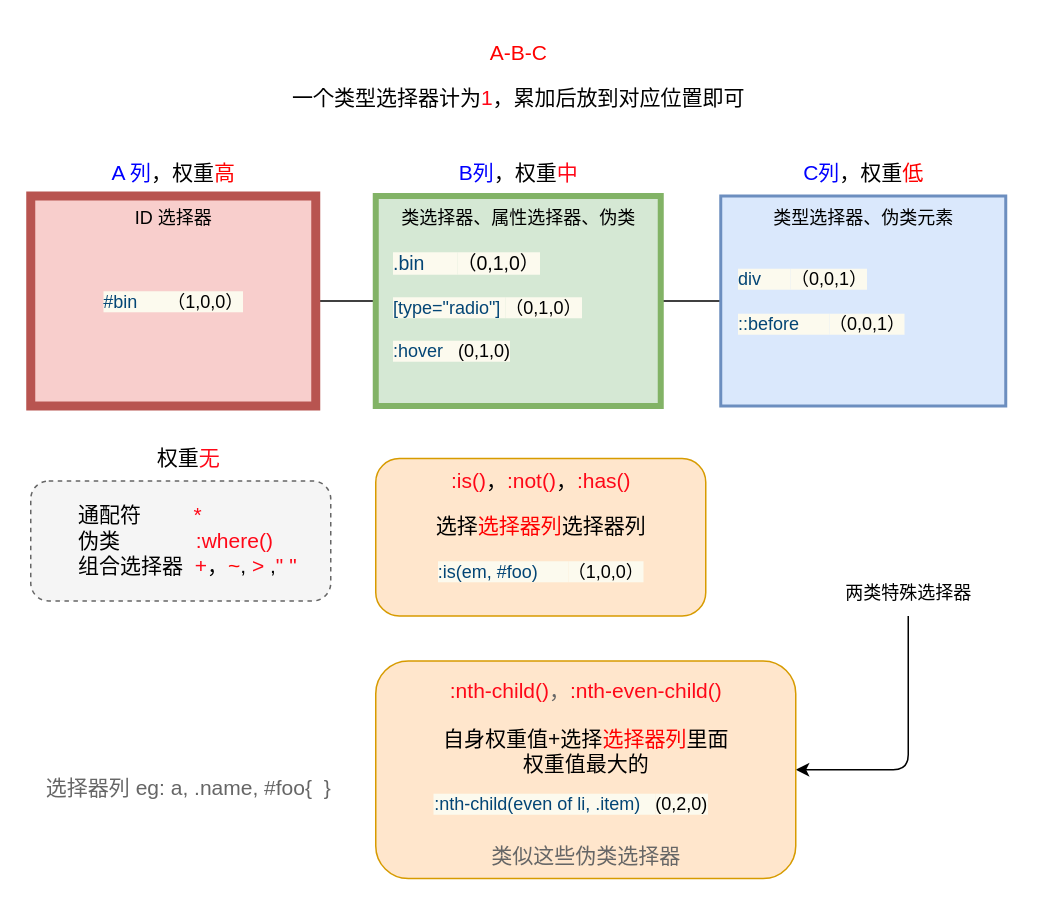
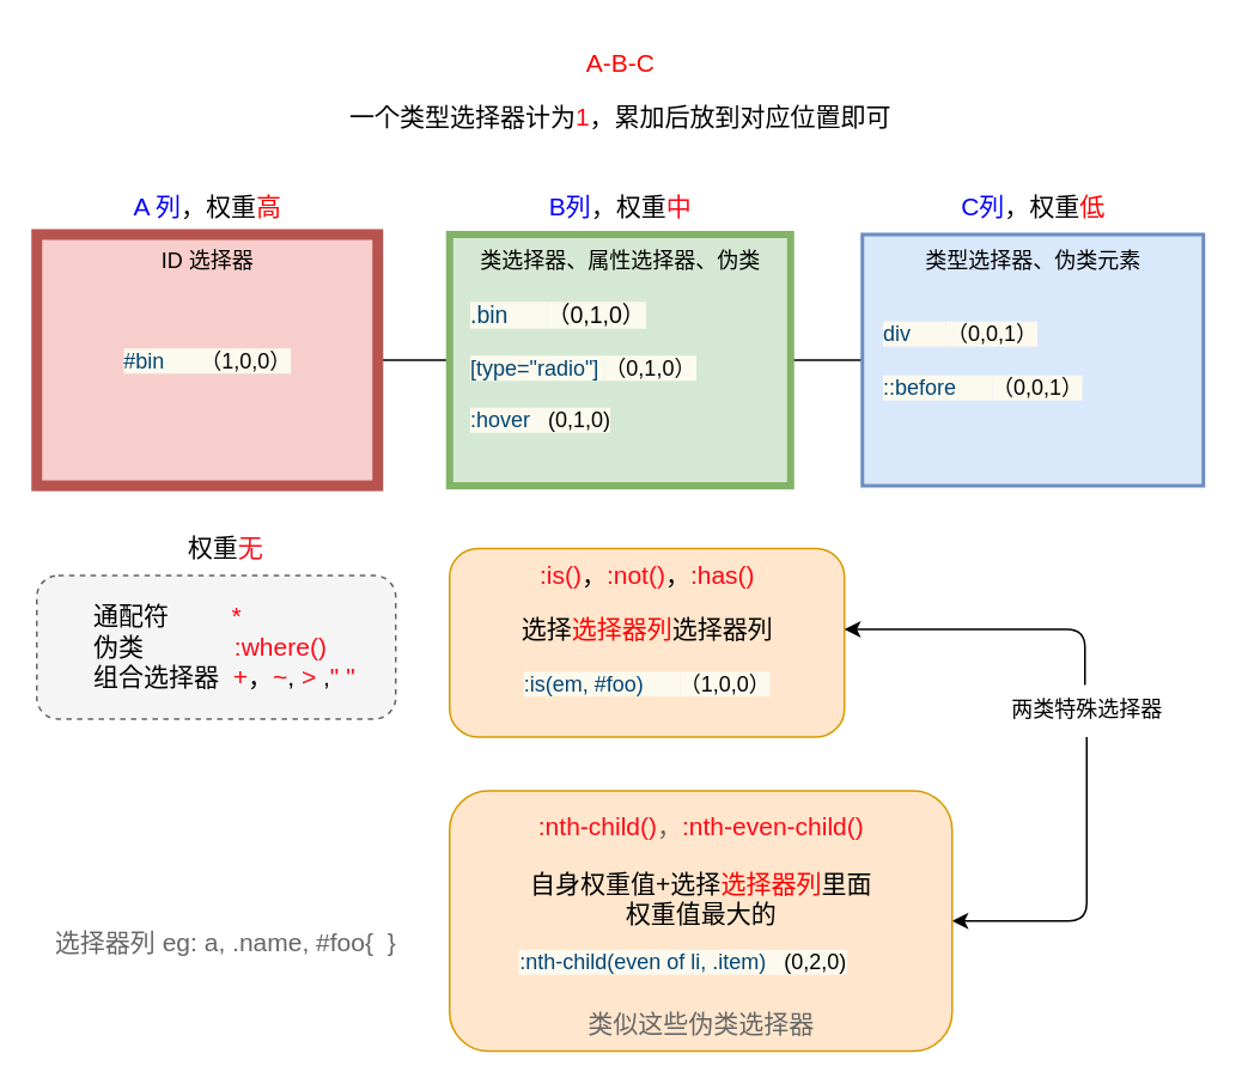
  <mxCell id="0" />
  <mxCell id="1" parent="0" />
  <mxCell id="2" style="edgeStyle=orthogonalEdgeStyle;rounded=0;orthogonalLoop=1;jettySize=auto;html=1;entryX=0;entryY=0.5;entryDx=0;entryDy=0;endArrow=none;endFill=0;" parent="1" source="3" target="6" edge="1"><mxGeometry relative="1" as="geometry" /></mxCell>
  <mxCell id="3" value="" style="rounded=0;whiteSpace=wrap;html=1;fillColor=#f8cecc;strokeColor=#b85450;strokeWidth=6;" parent="1" vertex="1"><mxGeometry x="20" y="130" width="190" height="140" as="geometry" /></mxCell>
  <mxCell id="4" value="&lt;span style=&quot;&quot;&gt;ID 选择器&lt;/span&gt;" style="text;html=1;align=center;verticalAlign=middle;resizable=0;points=[];autosize=1;strokeColor=none;fillColor=none;" parent="1" vertex="1"><mxGeometry x="80" y="130" width="70" height="30" as="geometry" /></mxCell>
  <mxCell id="5" style="edgeStyle=orthogonalEdgeStyle;rounded=0;orthogonalLoop=1;jettySize=auto;html=1;entryX=0;entryY=0.5;entryDx=0;entryDy=0;endArrow=none;endFill=0;" parent="1" source="6" target="7" edge="1"><mxGeometry relative="1" as="geometry" /></mxCell>
  <mxCell id="6" value="" style="rounded=0;whiteSpace=wrap;html=1;fillColor=#d5e8d4;strokeColor=#82b366;strokeWidth=4;" parent="1" vertex="1"><mxGeometry x="250" y="130" width="190" height="140" as="geometry" /></mxCell>
  <mxCell id="7" value="" style="rounded=0;whiteSpace=wrap;html=1;fillColor=#dae8fc;strokeColor=#6c8ebf;strokeWidth=2;" parent="1" vertex="1"><mxGeometry x="480" y="130" width="190" height="140" as="geometry" /></mxCell>
  <mxCell id="8" value="类型选择器、伪类元素" style="text;html=1;align=center;verticalAlign=middle;resizable=0;points=[];autosize=1;strokeColor=none;fillColor=none;" parent="1" vertex="1"><mxGeometry x="505" y="130" width="140" height="30" as="geometry" /></mxCell>
  <mxCell id="9" value="&lt;font style=&quot;font-size: 14px;&quot;&gt;&lt;font style=&quot;font-size: 14px;&quot; color=&quot;#0000ff&quot;&gt;A 列&lt;/font&gt;，权重&lt;font style=&quot;font-size: 14px;&quot; color=&quot;#ff0000&quot;&gt;高&lt;/font&gt;&lt;/font&gt;" style="text;html=1;align=center;verticalAlign=middle;resizable=0;points=[];autosize=1;strokeColor=none;fillColor=none;" parent="1" vertex="1"><mxGeometry x="60" y="100" width="110" height="30" as="geometry" /></mxCell>
  <mxCell id="10" value="&lt;font style=&quot;font-size: 14px;&quot;&gt;&lt;font style=&quot;font-size: 14px;&quot; color=&quot;#0000ff&quot;&gt;B列&lt;/font&gt;，权重&lt;font style=&quot;font-size: 14px;&quot; color=&quot;#ff0818&quot;&gt;中&lt;/font&gt;&lt;/font&gt;" style="text;html=1;align=center;verticalAlign=middle;resizable=0;points=[];autosize=1;strokeColor=none;fillColor=none;" parent="1" vertex="1"><mxGeometry x="295" y="100" width="100" height="30" as="geometry" /></mxCell>
  <mxCell id="11" value="&lt;font style=&quot;font-size: 14px;&quot;&gt;&lt;font style=&quot;font-size: 14px;&quot; color=&quot;#0000ff&quot;&gt;C列&lt;/font&gt;，权重&lt;font style=&quot;font-size: 14px;&quot; color=&quot;#ff0000&quot;&gt;低&lt;/font&gt;&lt;/font&gt;" style="text;html=1;align=center;verticalAlign=middle;resizable=0;points=[];autosize=1;strokeColor=none;fillColor=none;" parent="1" vertex="1"><mxGeometry x="525" y="100" width="100" height="30" as="geometry" /></mxCell>
  <mxCell id="12" value="类选择器、属性选择器、伪类" style="text;html=1;align=center;verticalAlign=middle;resizable=0;points=[];autosize=1;strokeColor=none;fillColor=none;" parent="1" vertex="1"><mxGeometry x="255" y="130" width="180" height="30" as="geometry" /></mxCell>
  <mxCell id="13" value="" style="rounded=1;whiteSpace=wrap;html=1;strokeWidth=1;fontSize=14;strokeColor=#d79b00;fillColor=#ffe6cc;" parent="1" vertex="1"><mxGeometry x="250" y="305" width="220" height="105" as="geometry" /></mxCell>
  <mxCell id="14" value=":is()&lt;font color=&quot;#000000&quot;&gt;，&lt;/font&gt;:not()&lt;font color=&quot;#000000&quot;&gt;，&lt;/font&gt;:has()" style="text;html=1;align=center;verticalAlign=middle;resizable=0;points=[];autosize=1;strokeColor=none;fillColor=none;fontSize=14;fontColor=#FF0818;" parent="1" vertex="1"><mxGeometry x="290" y="305" width="140" height="30" as="geometry" /></mxCell>
+ <mxCell id="15" style="edgeStyle=orthogonalEdgeStyle;rounded=1;orthogonalLoop=1;jettySize=auto;html=1;entryX=0.491;entryY=0.033;entryDx=0;entryDy=0;entryPerimeter=0;fontSize=12;fontColor=#000000;endArrow=none;endFill=0;startArrow=classic;startFill=1;" edge="1" parent="1" source="16" target="35"><mxGeometry relative="1" as="geometry" /></mxCell>
  <mxCell id="16" value="选择&lt;font color=&quot;#ff0000&quot;&gt;选择器列&lt;/font&gt;选择器列" style="text;html=1;align=center;verticalAlign=middle;resizable=0;points=[];autosize=1;strokeColor=none;fillColor=none;fontSize=14;fontColor=#000000;" parent="1" vertex="1"><mxGeometry x="250" y="335" width="220" height="30" as="geometry" /></mxCell>
  <mxCell id="17" value="&lt;font style=&quot;font-size: 12px;&quot;&gt;&lt;span style=&quot;color: rgb(3, 69, 117); font-family: sans-serif; text-align: left; background-color: rgb(252, 250, 238);&quot;&gt;:is(em, #foo)&amp;nbsp; &amp;nbsp; &amp;nbsp; &lt;/span&gt;&lt;span style=&quot;font-family: sans-serif; text-align: left; background-color: rgb(252, 250, 238);&quot;&gt;&lt;font style=&quot;font-size: 12px;&quot; color=&quot;#000000&quot;&gt;（1,0,0）&lt;/font&gt;&lt;/span&gt;&lt;/font&gt;" style="text;html=1;align=center;verticalAlign=middle;resizable=0;points=[];autosize=1;strokeColor=none;fillColor=none;fontSize=14;fontColor=#FF0000;" parent="1" vertex="1"><mxGeometry x="275" y="365" width="170" height="30" as="geometry" /></mxCell>
  <mxCell id="18" style="edgeStyle=orthogonalEdgeStyle;rounded=1;orthogonalLoop=1;jettySize=auto;html=1;exitX=1;exitY=0.5;exitDx=0;exitDy=0;fontSize=12;fontColor=#000000;endArrow=none;endFill=0;startArrow=classic;startFill=1;" edge="1" parent="1" source="19" target="35"><mxGeometry relative="1" as="geometry" /></mxCell>
  <mxCell id="19" value="" style="rounded=1;whiteSpace=wrap;html=1;strokeWidth=1;fontSize=14;strokeColor=#d79b00;fillColor=#ffe6cc;" parent="1" vertex="1"><mxGeometry x="250" y="440" width="280" height="145" as="geometry" /></mxCell>
  <mxCell id="20" value="A-B-C" style="text;html=1;align=center;verticalAlign=middle;resizable=0;points=[];autosize=1;strokeColor=none;fillColor=none;fontSize=14;fontColor=#FF0000;" parent="1" vertex="1"><mxGeometry x="315" y="20" width="60" height="30" as="geometry" /></mxCell>
  <mxCell id="21" value="&lt;font color=&quot;#666666&quot;&gt;选择器列 eg: a, .name, #foo{&amp;nbsp; }&lt;/font&gt;" style="text;html=1;align=center;verticalAlign=middle;resizable=0;points=[];autosize=1;strokeColor=none;fillColor=none;fontSize=14;fontColor=#FF0000;" parent="1" vertex="1"><mxGeometry x="20" y="510" width="210" height="30" as="geometry" /></mxCell>
  <mxCell id="22" value="&lt;font color=&quot;#ff0818&quot;&gt;:nth-child()&lt;/font&gt;，&lt;font color=&quot;#ff0818&quot;&gt;:nth-even-child()&lt;/font&gt;" style="text;html=1;align=center;verticalAlign=middle;resizable=0;points=[];autosize=1;strokeColor=none;fillColor=none;fontSize=14;fontColor=#666666;" parent="1" vertex="1"><mxGeometry x="290" y="445" width="200" height="30" as="geometry" /></mxCell>
  <mxCell id="23" value="&lt;font color=&quot;#666666&quot;&gt;类似这些伪类选择器&lt;/font&gt;" style="text;html=1;align=center;verticalAlign=middle;resizable=0;points=[];autosize=1;strokeColor=none;fillColor=none;fontSize=14;fontColor=#FF0818;" parent="1" vertex="1"><mxGeometry x="315" y="555" width="150" height="30" as="geometry" /></mxCell>
  <mxCell id="24" value="自身权重值+选择&lt;font color=&quot;#ff0000&quot;&gt;选择器列&lt;/font&gt;里面&lt;br&gt;权重值最大的" style="text;html=1;align=center;verticalAlign=middle;resizable=0;points=[];autosize=1;strokeColor=none;fillColor=none;fontSize=14;fontColor=#000000;" parent="1" vertex="1"><mxGeometry x="285" y="475" width="210" height="50" as="geometry" /></mxCell>
  <mxCell id="25" value="&lt;font style=&quot;font-size: 12px;&quot;&gt;&lt;span style=&quot;color: rgb(3, 69, 117); font-family: sans-serif; text-align: left; background-color: rgb(252, 250, 238);&quot;&gt;:nth-child(even of li, .item)&amp;nbsp; &amp;nbsp;&lt;/span&gt;&lt;span style=&quot;color: rgb(0, 0, 0); font-family: sans-serif; text-align: left; background-color: rgb(252, 250, 238);&quot;&gt;(0,2,0)&lt;/span&gt;&lt;/font&gt;" style="text;html=1;align=center;verticalAlign=middle;resizable=0;points=[];autosize=1;strokeColor=none;fillColor=none;fontSize=14;fontColor=#666666;" parent="1" vertex="1"><mxGeometry x="270" y="520" width="220" height="30" as="geometry" /></mxCell>
  <mxCell id="26" value="一个类型选择器计为&lt;font color=&quot;#ff0818&quot;&gt;1&lt;/font&gt;，累加后放到对应位置即可" style="text;html=1;align=center;verticalAlign=middle;resizable=0;points=[];autosize=1;strokeColor=none;fillColor=none;fontSize=14;fontColor=#000000;" parent="1" vertex="1"><mxGeometry x="180" y="50" width="330" height="30" as="geometry" /></mxCell>
  <mxCell id="27" value="&lt;font style=&quot;font-size: 12px;&quot;&gt;&lt;span style=&quot;color: rgb(3, 69, 117); font-family: sans-serif; text-align: left; background-color: rgb(252, 250, 238);&quot;&gt;#bin&amp;nbsp; &amp;nbsp; &amp;nbsp;&amp;nbsp;&lt;/span&gt;&lt;span style=&quot;font-family: sans-serif; text-align: left; background-color: rgb(252, 250, 238);&quot;&gt;&lt;font style=&quot;font-size: 12px;&quot; color=&quot;#000000&quot;&gt;（1,0,0）&lt;/font&gt;&lt;/span&gt;&lt;/font&gt;" style="text;html=1;align=center;verticalAlign=middle;resizable=0;points=[];autosize=1;strokeColor=none;fillColor=none;fontSize=14;fontColor=#FF0000;" parent="1" vertex="1"><mxGeometry x="55" y="185" width="120" height="30" as="geometry" /></mxCell>
  <mxCell id="28" value="" style="group" parent="1" vertex="1" connectable="0"><mxGeometry x="260" y="160" width="210" height="88.182" as="geometry" /></mxCell>
  <mxCell id="29" value="&lt;font style=&quot;font-size: 13px;&quot;&gt;&lt;span style=&quot;color: rgb(3, 69, 117); font-family: sans-serif; background-color: rgb(252, 250, 238);&quot;&gt;.bin&amp;nbsp; &amp;nbsp; &amp;nbsp;&amp;nbsp;&lt;/span&gt;&lt;span style=&quot;font-family: sans-serif; background-color: rgb(252, 250, 238);&quot;&gt;&lt;font style=&quot;font-size: 13px;&quot; color=&quot;#000000&quot;&gt;（0,1,0）&lt;/font&gt;&lt;/span&gt;&lt;/font&gt;" style="text;html=1;align=left;verticalAlign=middle;resizable=0;points=[];autosize=1;strokeColor=none;fillColor=none;fontSize=14;fontColor=#FF0000;" parent="28" vertex="1"><mxGeometry width="120" height="30" as="geometry" /></mxCell>
  <mxCell id="30" value="&lt;font style=&quot;font-size: 12px;&quot;&gt;&lt;span style=&quot;color: rgb(3, 69, 117); font-family: sans-serif; background-color: rgb(252, 250, 238);&quot;&gt;[type=&quot;radio&quot;]&amp;nbsp;&lt;/span&gt;&lt;span style=&quot;font-family: sans-serif; background-color: rgb(252, 250, 238);&quot;&gt;&lt;font style=&quot;font-size: 12px;&quot; color=&quot;#000000&quot;&gt;（0,1,0）&lt;/font&gt;&lt;/span&gt;&lt;/font&gt;" style="text;html=1;align=left;verticalAlign=middle;resizable=0;points=[];autosize=1;strokeColor=none;fillColor=none;fontSize=14;fontColor=#FF0000;" parent="28" vertex="1"><mxGeometry y="29.091" width="150" height="30" as="geometry" /></mxCell>
  <mxCell id="31" value="&lt;div style=&quot;&quot;&gt;&lt;font style=&quot;font-size: 12px;&quot; face=&quot;sans-serif&quot;&gt;&lt;span style=&quot;background-color: rgb(252, 250, 238);&quot;&gt;&lt;font style=&quot;font-size: 12px;&quot; color=&quot;#034575&quot;&gt;:hover&amp;nbsp;&lt;/font&gt;&lt;font style=&quot;font-size: 12px;&quot; color=&quot;#000000&quot;&gt; &amp;nbsp;(0,1,0)&lt;/font&gt;&lt;/span&gt;&lt;/font&gt;&lt;/div&gt;" style="text;html=1;align=left;verticalAlign=middle;resizable=0;points=[];autosize=1;strokeColor=none;fillColor=none;fontSize=14;fontColor=#FF0000;" parent="28" vertex="1"><mxGeometry y="58.182" width="100" height="30" as="geometry" /></mxCell>
  <mxCell id="32" value="" style="group" parent="1" vertex="1" connectable="0"><mxGeometry x="490" y="170" width="140" height="60" as="geometry" /></mxCell>
  <mxCell id="33" value="&lt;font style=&quot;font-size: 12px;&quot;&gt;&lt;span style=&quot;color: rgb(3, 69, 117); font-family: sans-serif; background-color: rgb(252, 250, 238);&quot;&gt;div&amp;nbsp; &amp;nbsp; &amp;nbsp;&amp;nbsp;&lt;/span&gt;&lt;span style=&quot;font-family: sans-serif; background-color: rgb(252, 250, 238);&quot;&gt;&lt;font style=&quot;font-size: 12px;&quot; color=&quot;#000000&quot;&gt;（0,0,1）&lt;/font&gt;&lt;/span&gt;&lt;/font&gt;" style="text;html=1;align=left;verticalAlign=middle;resizable=0;points=[];autosize=1;strokeColor=none;fillColor=none;fontSize=14;fontColor=#FF0000;" parent="32" vertex="1"><mxGeometry width="110" height="30" as="geometry" /></mxCell>
  <mxCell id="34" value="&lt;font style=&quot;font-size: 12px;&quot;&gt;&lt;span style=&quot;color: rgb(3, 69, 117); font-family: sans-serif; background-color: rgb(252, 250, 238);&quot;&gt;::before&amp;nbsp; &amp;nbsp; &amp;nbsp;&amp;nbsp;&lt;/span&gt;&lt;span style=&quot;font-family: sans-serif; background-color: rgb(252, 250, 238);&quot;&gt;&lt;font style=&quot;font-size: 12px;&quot; color=&quot;#000000&quot;&gt;（0,0,1）&lt;/font&gt;&lt;/span&gt;&lt;/font&gt;" style="text;html=1;align=left;verticalAlign=middle;resizable=0;points=[];autosize=1;strokeColor=none;fillColor=none;fontSize=14;fontColor=#FF0000;" parent="32" vertex="1"><mxGeometry y="30" width="140" height="30" as="geometry" /></mxCell>
  <mxCell id="35" value="两类特殊选择器" style="text;html=1;align=center;verticalAlign=middle;resizable=0;points=[];autosize=1;strokeColor=none;fillColor=none;fontSize=12;fontColor=#000000;" vertex="1" parent="1"><mxGeometry x="550" y="380" width="110" height="30" as="geometry" /></mxCell>
  <mxCell id="36" value="" style="group" vertex="1" connectable="0" parent="1"><mxGeometry x="20" y="290" width="200" height="110" as="geometry" /></mxCell>
  <mxCell id="37" value="" style="rounded=1;whiteSpace=wrap;html=1;strokeWidth=1;fontSize=14;fontColor=#333333;dashed=1;fillColor=#f5f5f5;strokeColor=#666666;" parent="36" vertex="1"><mxGeometry y="30" width="200" height="80" as="geometry" /></mxCell>
  <mxCell id="38" value="&lt;font color=&quot;#000000&quot;&gt;权重&lt;/font&gt;&lt;font color=&quot;#ff0818&quot;&gt;无&lt;/font&gt;" style="text;html=1;align=center;verticalAlign=middle;resizable=0;points=[];autosize=1;strokeColor=none;fillColor=none;fontSize=14;fontColor=#0000FF;" parent="36" vertex="1"><mxGeometry x="70" width="70" height="30" as="geometry" /></mxCell>
  <mxCell id="39" value="通配符&amp;nbsp; &amp;nbsp; &amp;nbsp; &amp;nbsp; &amp;nbsp;&lt;font color=&quot;#ff0818&quot;&gt;*&lt;/font&gt;&lt;br style=&quot;font-size: 14px;&quot;&gt;伪类&amp;nbsp; &amp;nbsp; &amp;nbsp; &amp;nbsp; &amp;nbsp; &amp;nbsp; &amp;nbsp;&lt;font color=&quot;#ff0818&quot;&gt;:where()&lt;/font&gt;&lt;br&gt;组合选择器&amp;nbsp; &lt;font color=&quot;#ff0818&quot;&gt;+&lt;/font&gt;，&lt;font color=&quot;#ff0000&quot;&gt;~&lt;/font&gt;, &lt;font color=&quot;#ff0818&quot;&gt;&amp;gt;&lt;/font&gt; ,&lt;font color=&quot;#ff0818&quot;&gt;&quot; &quot;&lt;/font&gt;" style="text;html=1;align=left;verticalAlign=middle;resizable=0;points=[];autosize=1;strokeColor=none;fillColor=none;fontSize=14;fontColor=#000000;spacingTop=0;" parent="36" vertex="1"><mxGeometry x="30" y="40" width="170" height="60" as="geometry" /></mxCell>
